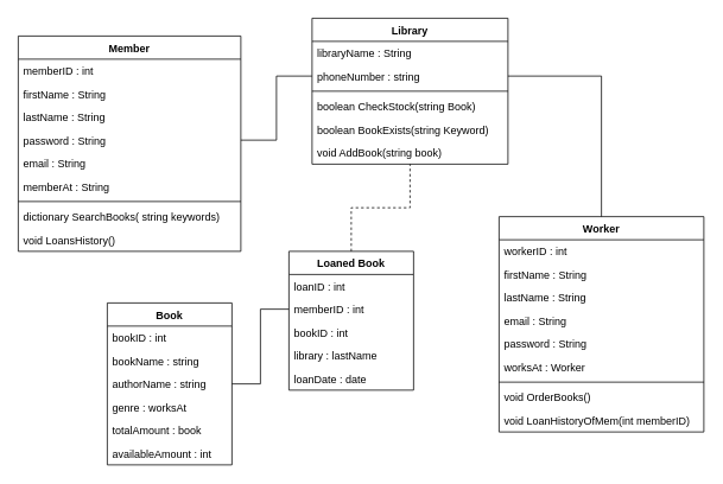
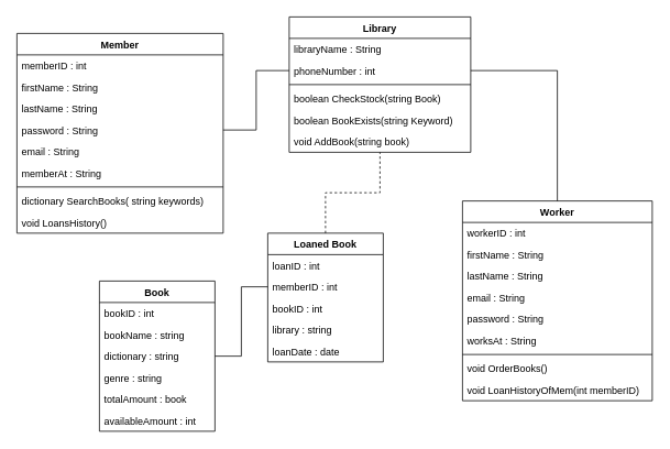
  <mxCell id="0" />
  <mxCell id="1" parent="0" />
  <mxCell id="2" value="Member" style="swimlane;fontStyle=1;childLayout=stackLayout;horizontal=1;startSize=26;fillColor=none;horizontalStack=0;resizeParent=1;resizeParentMax=0;resizeLast=0;collapsible=1;marginBottom=0;" parent="1" vertex="1"><mxGeometry x="20" y="40" width="250" height="242" as="geometry" /></mxCell>
  <mxCell id="3" value="memberID : int" style="text;strokeColor=none;fillColor=none;align=left;verticalAlign=top;spacingLeft=4;spacingRight=4;overflow=hidden;rotatable=0;points=[[0,0.5],[1,0.5]];portConstraint=eastwest;" parent="2" vertex="1"><mxGeometry y="26" width="250" height="26" as="geometry" /></mxCell>
  <mxCell id="4" value="firstName : String" style="text;strokeColor=none;fillColor=none;align=left;verticalAlign=top;spacingLeft=4;spacingRight=4;overflow=hidden;rotatable=0;points=[[0,0.5],[1,0.5]];portConstraint=eastwest;" parent="2" vertex="1"><mxGeometry y="52" width="250" height="26" as="geometry" /></mxCell>
  <mxCell id="5" value="lastName : String" style="text;strokeColor=none;fillColor=none;align=left;verticalAlign=top;spacingLeft=4;spacingRight=4;overflow=hidden;rotatable=0;points=[[0,0.5],[1,0.5]];portConstraint=eastwest;" parent="2" vertex="1"><mxGeometry y="78" width="250" height="26" as="geometry" /></mxCell>
  <mxCell id="6" value="password : String" style="text;strokeColor=none;fillColor=none;align=left;verticalAlign=top;spacingLeft=4;spacingRight=4;overflow=hidden;rotatable=0;points=[[0,0.5],[1,0.5]];portConstraint=eastwest;" parent="2" vertex="1"><mxGeometry y="104" width="250" height="26" as="geometry" /></mxCell>
  <mxCell id="7" value="email : String" style="text;strokeColor=none;fillColor=none;align=left;verticalAlign=top;spacingLeft=4;spacingRight=4;overflow=hidden;rotatable=0;points=[[0,0.5],[1,0.5]];portConstraint=eastwest;" parent="2" vertex="1"><mxGeometry y="130" width="250" height="26" as="geometry" /></mxCell>
  <mxCell id="8" value="memberAt : String" style="text;strokeColor=none;fillColor=none;align=left;verticalAlign=top;spacingLeft=4;spacingRight=4;overflow=hidden;rotatable=0;points=[[0,0.5],[1,0.5]];portConstraint=eastwest;" parent="2" vertex="1"><mxGeometry y="156" width="250" height="26" as="geometry" /></mxCell>
  <mxCell id="9" value="" style="line;strokeWidth=1;fillColor=none;align=left;verticalAlign=middle;spacingTop=-1;spacingLeft=3;spacingRight=3;rotatable=0;labelPosition=right;points=[];portConstraint=eastwest;strokeColor=inherit;" parent="2" vertex="1"><mxGeometry y="182" width="250" height="8" as="geometry" /></mxCell>
  <mxCell id="10" value="dictionary SearchBooks( string keywords)" style="text;strokeColor=none;fillColor=none;align=left;verticalAlign=top;spacingLeft=4;spacingRight=4;overflow=hidden;rotatable=0;points=[[0,0.5],[1,0.5]];portConstraint=eastwest;" parent="2" vertex="1"><mxGeometry y="190" width="250" height="26" as="geometry" /></mxCell>
  <mxCell id="11" value="void LoansHistory()" style="text;strokeColor=none;fillColor=none;align=left;verticalAlign=top;spacingLeft=4;spacingRight=4;overflow=hidden;rotatable=0;points=[[0,0.5],[1,0.5]];portConstraint=eastwest;" vertex="1" parent="2"><mxGeometry y="216" width="250" height="26" as="geometry" /></mxCell>
  <mxCell id="12" value="Library" style="swimlane;fontStyle=1;childLayout=stackLayout;horizontal=1;startSize=26;fillColor=none;horizontalStack=0;resizeParent=1;resizeParentMax=0;resizeLast=0;collapsible=1;marginBottom=0;" parent="1" vertex="1"><mxGeometry x="350" y="20" width="220" height="164" as="geometry" /></mxCell>
  <mxCell id="13" value="libraryName : String" style="text;strokeColor=none;fillColor=none;align=left;verticalAlign=top;spacingLeft=4;spacingRight=4;overflow=hidden;rotatable=0;points=[[0,0.5],[1,0.5]];portConstraint=eastwest;" parent="12" vertex="1"><mxGeometry y="26" width="220" height="26" as="geometry" /></mxCell>
- <mxCell id="14" value="phoneNumber : string" style="text;strokeColor=none;fillColor=none;align=left;verticalAlign=top;spacingLeft=4;spacingRight=4;overflow=hidden;rotatable=0;points=[[0,0.5],[1,0.5]];portConstraint=eastwest;" parent="12" vertex="1"><mxGeometry y="52" width="220" height="26" as="geometry" /></mxCell>
+ <mxCell id="14" value="phoneNumber : int" style="text;strokeColor=none;fillColor=none;align=left;verticalAlign=top;spacingLeft=4;spacingRight=4;overflow=hidden;rotatable=0;points=[[0,0.5],[1,0.5]];portConstraint=eastwest;" parent="12" vertex="1"><mxGeometry y="52" width="220" height="26" as="geometry" /></mxCell>
  <mxCell id="15" value="" style="line;strokeWidth=1;fillColor=none;align=left;verticalAlign=middle;spacingTop=-1;spacingLeft=3;spacingRight=3;rotatable=0;labelPosition=right;points=[];portConstraint=eastwest;strokeColor=inherit;" vertex="1" parent="12"><mxGeometry y="78" width="220" height="8" as="geometry" /></mxCell>
  <mxCell id="16" value="boolean CheckStock(string Book)" style="text;strokeColor=none;fillColor=none;align=left;verticalAlign=top;spacingLeft=4;spacingRight=4;overflow=hidden;rotatable=0;points=[[0,0.5],[1,0.5]];portConstraint=eastwest;" parent="12" vertex="1"><mxGeometry y="86" width="220" height="26" as="geometry" /></mxCell>
  <mxCell id="17" value="boolean BookExists(string Keyword)" style="text;strokeColor=none;fillColor=none;align=left;verticalAlign=top;spacingLeft=4;spacingRight=4;overflow=hidden;rotatable=0;points=[[0,0.5],[1,0.5]];portConstraint=eastwest;" vertex="1" parent="12"><mxGeometry y="112" width="220" height="26" as="geometry" /></mxCell>
  <mxCell id="18" value="void AddBook(string book)" style="text;strokeColor=none;fillColor=none;align=left;verticalAlign=top;spacingLeft=4;spacingRight=4;overflow=hidden;rotatable=0;points=[[0,0.5],[1,0.5]];portConstraint=eastwest;" vertex="1" parent="12"><mxGeometry y="138" width="220" height="26" as="geometry" /></mxCell>
  <mxCell id="19" value="Worker" style="swimlane;fontStyle=1;childLayout=stackLayout;horizontal=1;startSize=26;fillColor=none;horizontalStack=0;resizeParent=1;resizeParentMax=0;resizeLast=0;collapsible=1;marginBottom=0;" vertex="1" parent="1"><mxGeometry x="560" y="243" width="230" height="242" as="geometry" /></mxCell>
  <mxCell id="20" value="workerID : int" style="text;strokeColor=none;fillColor=none;align=left;verticalAlign=top;spacingLeft=4;spacingRight=4;overflow=hidden;rotatable=0;points=[[0,0.5],[1,0.5]];portConstraint=eastwest;" vertex="1" parent="19"><mxGeometry y="26" width="230" height="26" as="geometry" /></mxCell>
  <mxCell id="21" value="firstName : String" style="text;strokeColor=none;fillColor=none;align=left;verticalAlign=top;spacingLeft=4;spacingRight=4;overflow=hidden;rotatable=0;points=[[0,0.5],[1,0.5]];portConstraint=eastwest;" vertex="1" parent="19"><mxGeometry y="52" width="230" height="26" as="geometry" /></mxCell>
  <mxCell id="22" value="lastName : String" style="text;strokeColor=none;fillColor=none;align=left;verticalAlign=top;spacingLeft=4;spacingRight=4;overflow=hidden;rotatable=0;points=[[0,0.5],[1,0.5]];portConstraint=eastwest;" vertex="1" parent="19"><mxGeometry y="78" width="230" height="26" as="geometry" /></mxCell>
  <mxCell id="23" value="email : String" style="text;strokeColor=none;fillColor=none;align=left;verticalAlign=top;spacingLeft=4;spacingRight=4;overflow=hidden;rotatable=0;points=[[0,0.5],[1,0.5]];portConstraint=eastwest;" vertex="1" parent="19"><mxGeometry y="104" width="230" height="26" as="geometry" /></mxCell>
  <mxCell id="24" value="password : String" style="text;strokeColor=none;fillColor=none;align=left;verticalAlign=top;spacingLeft=4;spacingRight=4;overflow=hidden;rotatable=0;points=[[0,0.5],[1,0.5]];portConstraint=eastwest;" vertex="1" parent="19"><mxGeometry y="130" width="230" height="26" as="geometry" /></mxCell>
- <mxCell id="25" value="worksAt : Worker" style="text;strokeColor=none;fillColor=none;align=left;verticalAlign=top;spacingLeft=4;spacingRight=4;overflow=hidden;rotatable=0;points=[[0,0.5],[1,0.5]];portConstraint=eastwest;" vertex="1" parent="19"><mxGeometry y="156" width="230" height="26" as="geometry" /></mxCell>
+ <mxCell id="25" value="worksAt : String" style="text;strokeColor=none;fillColor=none;align=left;verticalAlign=top;spacingLeft=4;spacingRight=4;overflow=hidden;rotatable=0;points=[[0,0.5],[1,0.5]];portConstraint=eastwest;" vertex="1" parent="19"><mxGeometry y="156" width="230" height="26" as="geometry" /></mxCell>
  <mxCell id="26" value="" style="line;strokeWidth=1;fillColor=none;align=left;verticalAlign=middle;spacingTop=-1;spacingLeft=3;spacingRight=3;rotatable=0;labelPosition=right;points=[];portConstraint=eastwest;strokeColor=inherit;" vertex="1" parent="19"><mxGeometry y="182" width="230" height="8" as="geometry" /></mxCell>
  <mxCell id="27" value="void OrderBooks()" style="text;strokeColor=none;fillColor=none;align=left;verticalAlign=top;spacingLeft=4;spacingRight=4;overflow=hidden;rotatable=0;points=[[0,0.5],[1,0.5]];portConstraint=eastwest;" vertex="1" parent="19"><mxGeometry y="190" width="230" height="26" as="geometry" /></mxCell>
  <mxCell id="28" value="void LoanHistoryOfMem(int memberID)" style="text;strokeColor=none;fillColor=none;align=left;verticalAlign=top;spacingLeft=4;spacingRight=4;overflow=hidden;rotatable=0;points=[[0,0.5],[1,0.5]];portConstraint=eastwest;" vertex="1" parent="19"><mxGeometry y="216" width="230" height="26" as="geometry" /></mxCell>
  <mxCell id="29" style="edgeStyle=orthogonalEdgeStyle;rounded=0;orthogonalLoop=1;jettySize=auto;html=1;entryX=0;entryY=0.5;entryDx=0;entryDy=0;endArrow=none;endFill=0;" edge="1" parent="1" source="30" target="40"><mxGeometry relative="1" as="geometry" /></mxCell>
  <mxCell id="30" value="Book" style="swimlane;fontStyle=1;childLayout=stackLayout;horizontal=1;startSize=26;fillColor=none;horizontalStack=0;resizeParent=1;resizeParentMax=0;resizeLast=0;collapsible=1;marginBottom=0;" vertex="1" parent="1"><mxGeometry x="120" y="340" width="140" height="182" as="geometry" /></mxCell>
  <mxCell id="31" value="bookID : int" style="text;strokeColor=none;fillColor=none;align=left;verticalAlign=top;spacingLeft=4;spacingRight=4;overflow=hidden;rotatable=0;points=[[0,0.5],[1,0.5]];portConstraint=eastwest;" vertex="1" parent="30"><mxGeometry y="26" width="140" height="26" as="geometry" /></mxCell>
  <mxCell id="32" value="bookName : string" style="text;strokeColor=none;fillColor=none;align=left;verticalAlign=top;spacingLeft=4;spacingRight=4;overflow=hidden;rotatable=0;points=[[0,0.5],[1,0.5]];portConstraint=eastwest;" vertex="1" parent="30"><mxGeometry y="52" width="140" height="26" as="geometry" /></mxCell>
- <mxCell id="33" value="authorName : string" style="text;strokeColor=none;fillColor=none;align=left;verticalAlign=top;spacingLeft=4;spacingRight=4;overflow=hidden;rotatable=0;points=[[0,0.5],[1,0.5]];portConstraint=eastwest;" vertex="1" parent="30"><mxGeometry y="78" width="140" height="26" as="geometry" /></mxCell>
- <mxCell id="34" value="genre : worksAt" style="text;strokeColor=none;fillColor=none;align=left;verticalAlign=top;spacingLeft=4;spacingRight=4;overflow=hidden;rotatable=0;points=[[0,0.5],[1,0.5]];portConstraint=eastwest;" vertex="1" parent="30"><mxGeometry y="104" width="140" height="26" as="geometry" /></mxCell>
+ <mxCell id="33" value="dictionary : string" style="text;strokeColor=none;fillColor=none;align=left;verticalAlign=top;spacingLeft=4;spacingRight=4;overflow=hidden;rotatable=0;points=[[0,0.5],[1,0.5]];portConstraint=eastwest;" vertex="1" parent="30"><mxGeometry y="78" width="140" height="26" as="geometry" /></mxCell>
+ <mxCell id="34" value="genre : string" style="text;strokeColor=none;fillColor=none;align=left;verticalAlign=top;spacingLeft=4;spacingRight=4;overflow=hidden;rotatable=0;points=[[0,0.5],[1,0.5]];portConstraint=eastwest;" vertex="1" parent="30"><mxGeometry y="104" width="140" height="26" as="geometry" /></mxCell>
  <mxCell id="35" value="totalAmount : book" style="text;strokeColor=none;fillColor=none;align=left;verticalAlign=top;spacingLeft=4;spacingRight=4;overflow=hidden;rotatable=0;points=[[0,0.5],[1,0.5]];portConstraint=eastwest;" vertex="1" parent="30"><mxGeometry y="130" width="140" height="26" as="geometry" /></mxCell>
  <mxCell id="36" value="availableAmount : int" style="text;strokeColor=none;fillColor=none;align=left;verticalAlign=top;spacingLeft=4;spacingRight=4;overflow=hidden;rotatable=0;points=[[0,0.5],[1,0.5]];portConstraint=eastwest;" vertex="1" parent="30"><mxGeometry y="156" width="140" height="26" as="geometry" /></mxCell>
  <mxCell id="37" style="edgeStyle=orthogonalEdgeStyle;rounded=0;orthogonalLoop=1;jettySize=auto;html=1;entryX=0.5;entryY=1;entryDx=0;entryDy=0;endArrow=none;endFill=0;dashed=1;" edge="1" parent="1" source="38" target="12"><mxGeometry relative="1" as="geometry" /></mxCell>
  <mxCell id="38" value="Loaned Book" style="swimlane;fontStyle=1;childLayout=stackLayout;horizontal=1;startSize=26;fillColor=none;horizontalStack=0;resizeParent=1;resizeParentMax=0;resizeLast=0;collapsible=1;marginBottom=0;" vertex="1" parent="1"><mxGeometry x="324" y="282" width="140" height="156" as="geometry" /></mxCell>
  <mxCell id="39" value="loanID : int" style="text;strokeColor=none;fillColor=none;align=left;verticalAlign=top;spacingLeft=4;spacingRight=4;overflow=hidden;rotatable=0;points=[[0,0.5],[1,0.5]];portConstraint=eastwest;" vertex="1" parent="38"><mxGeometry y="26" width="140" height="26" as="geometry" /></mxCell>
  <mxCell id="40" value="memberID : int " style="text;strokeColor=none;fillColor=none;align=left;verticalAlign=top;spacingLeft=4;spacingRight=4;overflow=hidden;rotatable=0;points=[[0,0.5],[1,0.5]];portConstraint=eastwest;" vertex="1" parent="38"><mxGeometry y="52" width="140" height="26" as="geometry" /></mxCell>
  <mxCell id="41" value="bookID : int " style="text;strokeColor=none;fillColor=none;align=left;verticalAlign=top;spacingLeft=4;spacingRight=4;overflow=hidden;rotatable=0;points=[[0,0.5],[1,0.5]];portConstraint=eastwest;" vertex="1" parent="38"><mxGeometry y="78" width="140" height="26" as="geometry" /></mxCell>
- <mxCell id="42" value="library : lastName" style="text;strokeColor=none;fillColor=none;align=left;verticalAlign=top;spacingLeft=4;spacingRight=4;overflow=hidden;rotatable=0;points=[[0,0.5],[1,0.5]];portConstraint=eastwest;" vertex="1" parent="38"><mxGeometry y="104" width="140" height="26" as="geometry" /></mxCell>
+ <mxCell id="42" value="library : string" style="text;strokeColor=none;fillColor=none;align=left;verticalAlign=top;spacingLeft=4;spacingRight=4;overflow=hidden;rotatable=0;points=[[0,0.5],[1,0.5]];portConstraint=eastwest;" vertex="1" parent="38"><mxGeometry y="104" width="140" height="26" as="geometry" /></mxCell>
  <mxCell id="43" value="loanDate : date" style="text;strokeColor=none;fillColor=none;align=left;verticalAlign=top;spacingLeft=4;spacingRight=4;overflow=hidden;rotatable=0;points=[[0,0.5],[1,0.5]];portConstraint=eastwest;" vertex="1" parent="38"><mxGeometry y="130" width="140" height="26" as="geometry" /></mxCell>
  <mxCell id="44" style="edgeStyle=orthogonalEdgeStyle;rounded=0;orthogonalLoop=1;jettySize=auto;html=1;entryX=0;entryY=0.5;entryDx=0;entryDy=0;endArrow=none;endFill=0;" edge="1" parent="1" source="6" target="14"><mxGeometry relative="1" as="geometry" /></mxCell>
  <mxCell id="45" style="edgeStyle=orthogonalEdgeStyle;rounded=0;orthogonalLoop=1;jettySize=auto;html=1;entryX=0.5;entryY=0;entryDx=0;entryDy=0;endArrow=none;endFill=0;" edge="1" parent="1" source="14" target="19"><mxGeometry relative="1" as="geometry" /></mxCell>
